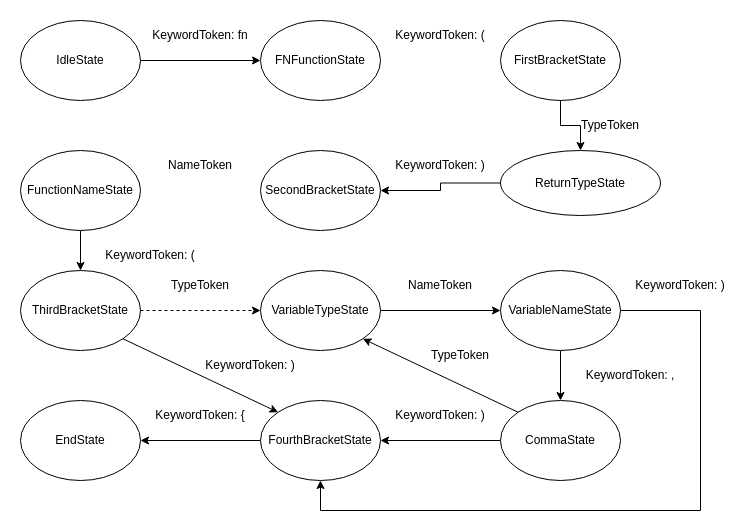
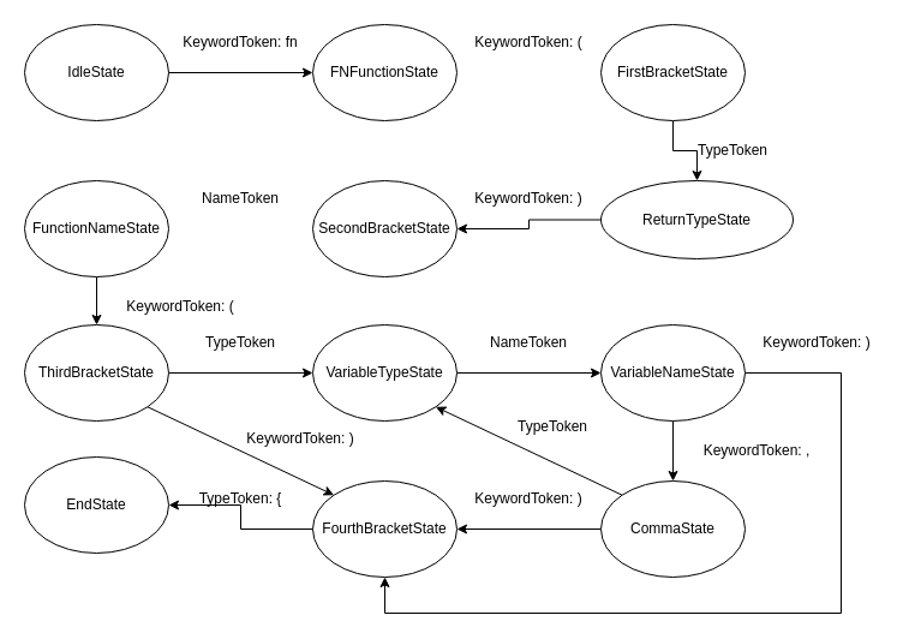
  <mxCell id="0" />
  <mxCell id="1" parent="0" />
  <mxCell id="2" value="IdleState" style="ellipse;whiteSpace=wrap;html=1;" vertex="1" parent="1"><mxGeometry x="20" y="20" width="120" height="80" as="geometry" /></mxCell>
  <mxCell id="3" value="FNFunctionState" style="ellipse;whiteSpace=wrap;html=1;" vertex="1" parent="1"><mxGeometry x="260" y="20" width="120" height="80" as="geometry" /></mxCell>
  <mxCell id="4" style="edgeStyle=orthogonalEdgeStyle;rounded=0;orthogonalLoop=1;jettySize=auto;html=1;exitX=0.5;exitY=1;exitDx=0;exitDy=0;entryX=0.5;entryY=0;entryDx=0;entryDy=0;" edge="1" parent="1" source="5" target="7"><mxGeometry relative="1" as="geometry" /></mxCell>
  <mxCell id="5" value="FirstBracketState" style="ellipse;whiteSpace=wrap;html=1;" vertex="1" parent="1"><mxGeometry x="500" y="20" width="120" height="80" as="geometry" /></mxCell>
  <mxCell id="6" style="edgeStyle=orthogonalEdgeStyle;rounded=0;orthogonalLoop=1;jettySize=auto;html=1;exitX=0;exitY=0.5;exitDx=0;exitDy=0;" edge="1" parent="1" source="7" target="8"><mxGeometry relative="1" as="geometry" /></mxCell>
  <mxCell id="7" value="ReturnTypeState" style="ellipse;whiteSpace=wrap;html=1;" vertex="1" parent="1"><mxGeometry x="500" y="150" width="160" height="65" as="geometry" /></mxCell>
  <mxCell id="8" value="SecondBracketState" style="ellipse;whiteSpace=wrap;html=1;" vertex="1" parent="1"><mxGeometry x="260" y="150" width="120" height="80" as="geometry" /></mxCell>
- <mxCell id="9" style="edgeStyle=orthogonalEdgeStyle;rounded=0;orthogonalLoop=1;jettySize=auto;html=1;exitX=1;exitY=0.5;exitDx=0;exitDy=0;entryX=0;entryY=0.5;entryDx=0;entryDy=0;dashed=1;" edge="1" parent="1" source="10" target="14"><mxGeometry relative="1" as="geometry" /></mxCell>
+ <mxCell id="9" style="edgeStyle=orthogonalEdgeStyle;rounded=0;orthogonalLoop=1;jettySize=auto;html=1;exitX=1;exitY=0.5;exitDx=0;exitDy=0;entryX=0;entryY=0.5;entryDx=0;entryDy=0;" edge="1" parent="1" source="10" target="14"><mxGeometry relative="1" as="geometry" /></mxCell>
  <mxCell id="10" value="ThirdBracketState" style="ellipse;whiteSpace=wrap;html=1;" vertex="1" parent="1"><mxGeometry x="20" y="270" width="120" height="80" as="geometry" /></mxCell>
  <mxCell id="11" style="edgeStyle=orthogonalEdgeStyle;rounded=0;orthogonalLoop=1;jettySize=auto;html=1;exitX=0.5;exitY=1;exitDx=0;exitDy=0;entryX=0.5;entryY=0;entryDx=0;entryDy=0;" edge="1" parent="1" source="12" target="10"><mxGeometry relative="1" as="geometry" /></mxCell>
  <mxCell id="12" value="FunctionNameState" style="ellipse;whiteSpace=wrap;html=1;" vertex="1" parent="1"><mxGeometry x="20" y="150" width="120" height="80" as="geometry" /></mxCell>
  <mxCell id="13" style="edgeStyle=orthogonalEdgeStyle;rounded=0;orthogonalLoop=1;jettySize=auto;html=1;entryX=0;entryY=0.5;entryDx=0;entryDy=0;" edge="1" parent="1" source="14" target="17"><mxGeometry relative="1" as="geometry" /></mxCell>
  <mxCell id="14" value="VariableTypeState" style="ellipse;whiteSpace=wrap;html=1;" vertex="1" parent="1"><mxGeometry x="260" y="270" width="120" height="80" as="geometry" /></mxCell>
  <mxCell id="15" style="edgeStyle=orthogonalEdgeStyle;rounded=0;orthogonalLoop=1;jettySize=auto;html=1;exitX=0.5;exitY=1;exitDx=0;exitDy=0;entryX=0.5;entryY=0;entryDx=0;entryDy=0;" edge="1" parent="1" source="17" target="19"><mxGeometry relative="1" as="geometry" /></mxCell>
  <mxCell id="16" style="edgeStyle=orthogonalEdgeStyle;rounded=0;orthogonalLoop=1;jettySize=auto;html=1;exitX=1;exitY=0.5;exitDx=0;exitDy=0;entryX=0.5;entryY=1;entryDx=0;entryDy=0;" edge="1" parent="1" source="17" target="21"><mxGeometry relative="1" as="geometry"><Array as="points"><mxPoint x="700" y="310" /><mxPoint x="700" y="510" /><mxPoint x="320" y="510" /></Array></mxGeometry></mxCell>
  <mxCell id="17" value="VariableNameState" style="ellipse;whiteSpace=wrap;html=1;" vertex="1" parent="1"><mxGeometry x="500" y="270" width="120" height="80" as="geometry" /></mxCell>
  <mxCell id="18" style="edgeStyle=orthogonalEdgeStyle;rounded=0;orthogonalLoop=1;jettySize=auto;html=1;exitX=0;exitY=0.5;exitDx=0;exitDy=0;entryX=1;entryY=0.5;entryDx=0;entryDy=0;" edge="1" parent="1" source="19" target="21"><mxGeometry relative="1" as="geometry" /></mxCell>
  <mxCell id="19" value="CommaState" style="ellipse;whiteSpace=wrap;html=1;" vertex="1" parent="1"><mxGeometry x="500" y="400" width="120" height="80" as="geometry" /></mxCell>
  <mxCell id="20" style="edgeStyle=orthogonalEdgeStyle;rounded=0;orthogonalLoop=1;jettySize=auto;html=1;exitX=0;exitY=0.5;exitDx=0;exitDy=0;entryX=1;entryY=0.5;entryDx=0;entryDy=0;" edge="1" parent="1" source="21" target="22"><mxGeometry relative="1" as="geometry" /></mxCell>
  <mxCell id="21" value="FourthBracketState" style="ellipse;whiteSpace=wrap;html=1;" vertex="1" parent="1"><mxGeometry x="260" y="400" width="120" height="80" as="geometry" /></mxCell>
- <mxCell id="22" value="EndState" style="ellipse;whiteSpace=wrap;html=1;" vertex="1" parent="1"><mxGeometry x="20" y="400" width="120" height="80" as="geometry" /></mxCell>
+ <mxCell id="22" value="EndState" style="ellipse;whiteSpace=wrap;html=1;" vertex="1" parent="1"><mxGeometry x="20" y="380" width="120" height="80" as="geometry" /></mxCell>
  <mxCell id="23" value="" style="endArrow=classic;html=1;rounded=0;exitX=1;exitY=0.5;exitDx=0;exitDy=0;" edge="1" parent="1" source="2" target="3"><mxGeometry width="50" height="50" relative="1" as="geometry"><mxPoint x="300" y="410" as="sourcePoint" /><mxPoint x="350" y="360" as="targetPoint" /></mxGeometry></mxCell>
  <mxCell id="24" value="" style="endArrow=classic;html=1;rounded=0;exitX=1;exitY=1;exitDx=0;exitDy=0;entryX=0;entryY=0;entryDx=0;entryDy=0;" edge="1" parent="1" source="10" target="21"><mxGeometry width="50" height="50" relative="1" as="geometry"><mxPoint x="170" y="490" as="sourcePoint" /><mxPoint x="220" y="440" as="targetPoint" /></mxGeometry></mxCell>
  <mxCell id="25" value="" style="endArrow=classic;html=1;rounded=0;exitX=0;exitY=0;exitDx=0;exitDy=0;entryX=1;entryY=1;entryDx=0;entryDy=0;" edge="1" parent="1" source="19" target="14"><mxGeometry width="50" height="50" relative="1" as="geometry"><mxPoint x="450" y="620" as="sourcePoint" /><mxPoint x="500" y="570" as="targetPoint" /></mxGeometry></mxCell>
  <mxCell id="26" value="KeywordToken: fn" style="text;html=1;strokeColor=none;fillColor=none;align=center;verticalAlign=middle;whiteSpace=wrap;rounded=0;" vertex="1" parent="1"><mxGeometry x="150" y="20" width="100" height="30" as="geometry" /></mxCell>
  <mxCell id="27" value="KeywordToken: (" style="text;html=1;strokeColor=none;fillColor=none;align=center;verticalAlign=middle;whiteSpace=wrap;rounded=0;" vertex="1" parent="1"><mxGeometry x="390" y="20" width="100" height="30" as="geometry" /></mxCell>
  <mxCell id="28" value="TypeToken" style="text;html=1;strokeColor=none;fillColor=none;align=center;verticalAlign=middle;whiteSpace=wrap;rounded=0;" vertex="1" parent="1"><mxGeometry x="580" y="110" width="60" height="30" as="geometry" /></mxCell>
  <mxCell id="29" value="KeywordToken: )" style="text;html=1;strokeColor=none;fillColor=none;align=center;verticalAlign=middle;whiteSpace=wrap;rounded=0;" vertex="1" parent="1"><mxGeometry x="390" y="150" width="100" height="30" as="geometry" /></mxCell>
  <mxCell id="30" value="NameToken" style="text;html=1;strokeColor=none;fillColor=none;align=center;verticalAlign=middle;whiteSpace=wrap;rounded=0;" vertex="1" parent="1"><mxGeometry x="150" y="150" width="100" height="30" as="geometry" /></mxCell>
  <mxCell id="31" value="KeywordToken: (" style="text;html=1;strokeColor=none;fillColor=none;align=center;verticalAlign=middle;whiteSpace=wrap;rounded=0;" vertex="1" parent="1"><mxGeometry x="100" y="240" width="100" height="30" as="geometry" /></mxCell>
  <mxCell id="32" value="TypeToken" style="text;html=1;strokeColor=none;fillColor=none;align=center;verticalAlign=middle;whiteSpace=wrap;rounded=0;" vertex="1" parent="1"><mxGeometry x="170" y="270" width="60" height="30" as="geometry" /></mxCell>
  <mxCell id="33" value="NameToken" style="text;html=1;strokeColor=none;fillColor=none;align=center;verticalAlign=middle;whiteSpace=wrap;rounded=0;" vertex="1" parent="1"><mxGeometry x="410" y="270" width="60" height="30" as="geometry" /></mxCell>
  <mxCell id="34" value="KeywordToken: )" style="text;html=1;strokeColor=none;fillColor=none;align=center;verticalAlign=middle;whiteSpace=wrap;rounded=0;" vertex="1" parent="1"><mxGeometry x="630" y="270" width="100" height="30" as="geometry" /></mxCell>
  <mxCell id="35" value="KeywordToken: ," style="text;html=1;strokeColor=none;fillColor=none;align=center;verticalAlign=middle;whiteSpace=wrap;rounded=0;" vertex="1" parent="1"><mxGeometry x="580" y="360" width="100" height="30" as="geometry" /></mxCell>
  <mxCell id="36" value="TypeToken" style="text;html=1;strokeColor=none;fillColor=none;align=center;verticalAlign=middle;whiteSpace=wrap;rounded=0;" vertex="1" parent="1"><mxGeometry x="430" y="340" width="60" height="30" as="geometry" /></mxCell>
  <mxCell id="37" value="KeywordToken: )" style="text;html=1;strokeColor=none;fillColor=none;align=center;verticalAlign=middle;whiteSpace=wrap;rounded=0;" vertex="1" parent="1"><mxGeometry x="390" y="400" width="100" height="30" as="geometry" /></mxCell>
  <mxCell id="38" value="KeywordToken: )" style="text;html=1;strokeColor=none;fillColor=none;align=center;verticalAlign=middle;whiteSpace=wrap;rounded=0;" vertex="1" parent="1"><mxGeometry x="200" y="350" width="100" height="30" as="geometry" /></mxCell>
- <mxCell id="39" value="KeywordToken: {" style="text;html=1;strokeColor=none;fillColor=none;align=center;verticalAlign=middle;whiteSpace=wrap;rounded=0;" vertex="1" parent="1"><mxGeometry x="150" y="400" width="100" height="30" as="geometry" /></mxCell>
+ <mxCell id="39" value="TypeToken: {" style="text;html=1;strokeColor=none;fillColor=none;align=center;verticalAlign=middle;whiteSpace=wrap;rounded=0;" vertex="1" parent="1"><mxGeometry x="150" y="400" width="100" height="30" as="geometry" /></mxCell>
